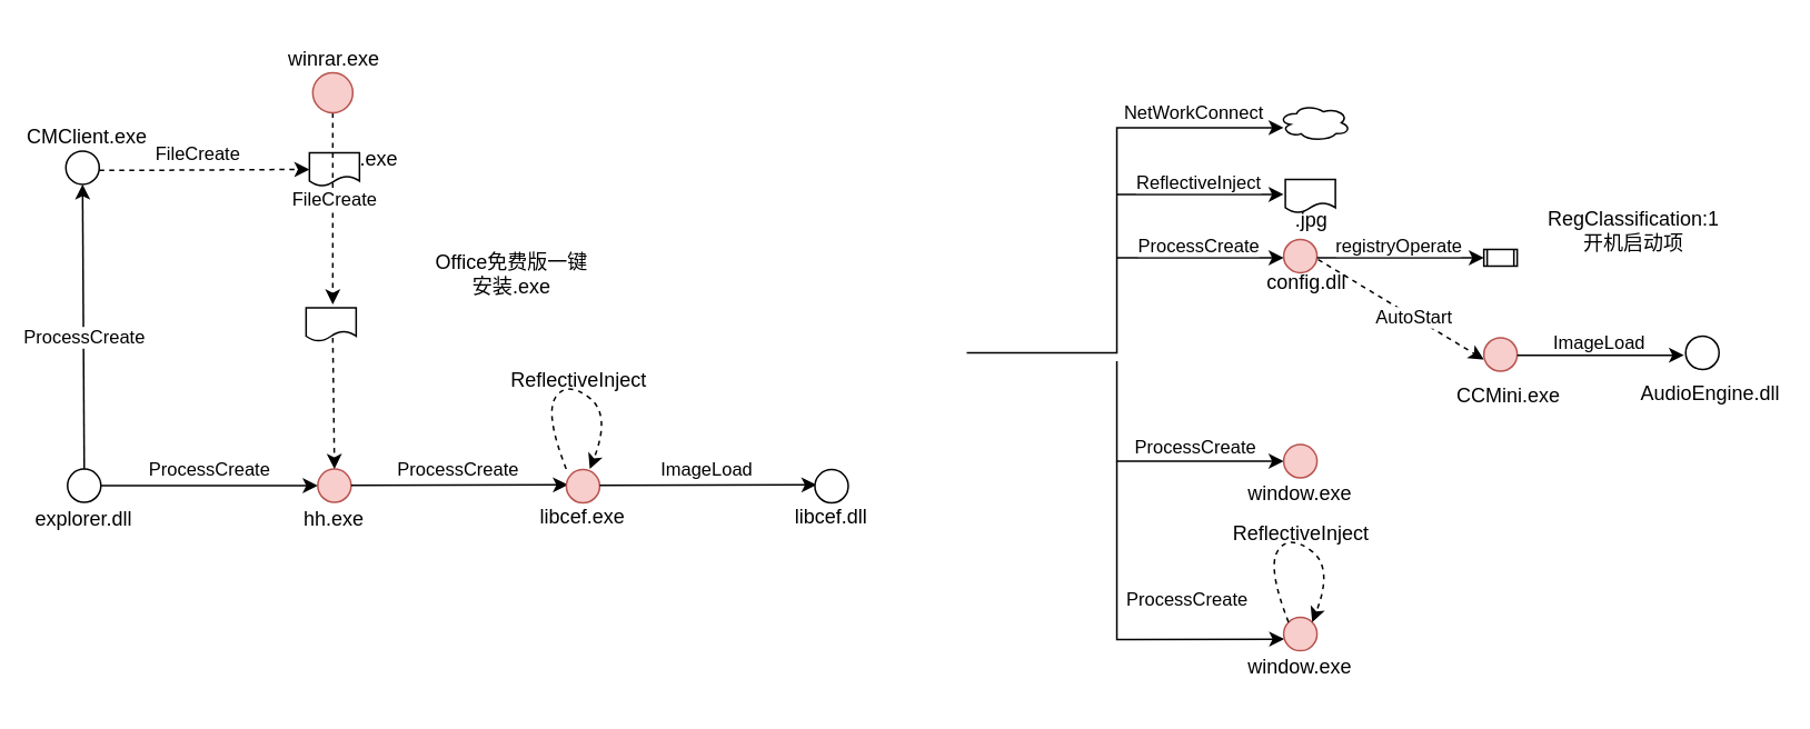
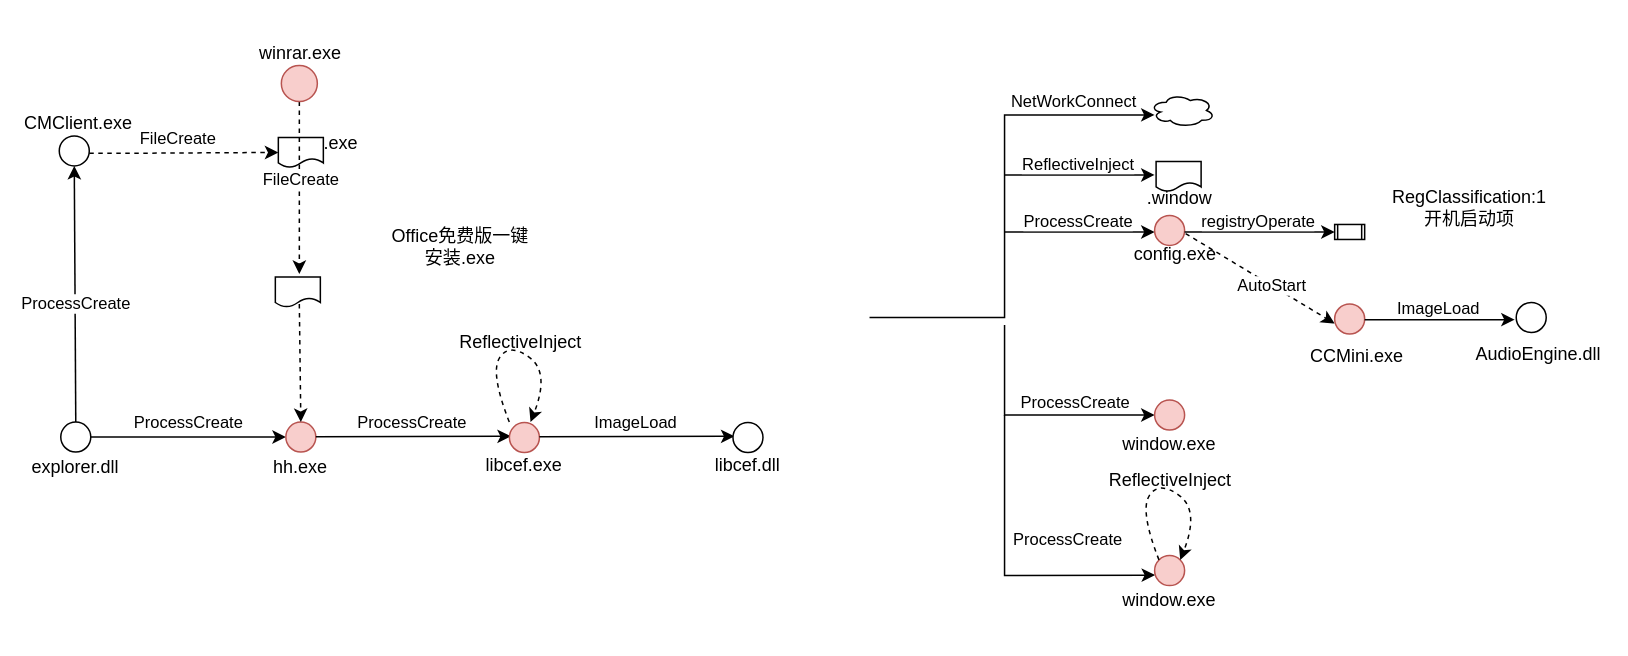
  <mxCell id="0" />
  <mxCell id="1" parent="0" />
  <mxCell id="2" value="" style="ellipse;whiteSpace=wrap;html=1;aspect=fixed;" vertex="1" parent="1"><mxGeometry x="40" y="280.67" width="20" height="20" as="geometry" /></mxCell>
  <mxCell id="3" value="" style="endArrow=classic;html=1;rounded=0;exitX=1;exitY=0.5;exitDx=0;exitDy=0;" edge="1" parent="1" source="2"><mxGeometry width="50" height="50" relative="1" as="geometry"><mxPoint x="290" y="275.67" as="sourcePoint" /><mxPoint x="190" y="290.67" as="targetPoint" /></mxGeometry></mxCell>
  <mxCell id="4" value="ProcessCreate" style="edgeLabel;html=1;align=center;verticalAlign=middle;resizable=0;points=[];" vertex="1" connectable="0" parent="3"><mxGeometry x="-0.16" y="3" relative="1" as="geometry"><mxPoint x="9" y="-7" as="offset" /></mxGeometry></mxCell>
  <mxCell id="5" value="" style="ellipse;whiteSpace=wrap;html=1;aspect=fixed;fillColor=#f8cecc;strokeColor=#b85450;" vertex="1" parent="1"><mxGeometry x="190" y="280.67" width="20" height="20" as="geometry" /></mxCell>
  <mxCell id="6" value="" style="endArrow=classic;html=1;rounded=0;entryX=0;entryY=0.5;entryDx=0;entryDy=0;" edge="1" parent="1" target="10"><mxGeometry width="50" height="50" relative="1" as="geometry"><mxPoint x="669" y="216" as="sourcePoint" /><mxPoint x="717" y="366" as="targetPoint" /><Array as="points"><mxPoint x="669" y="276" /></Array></mxGeometry></mxCell>
  <mxCell id="7" value="ProcessCreate" style="edgeLabel;html=1;align=center;verticalAlign=middle;resizable=0;points=[];" vertex="1" connectable="0" parent="6"><mxGeometry x="-0.16" y="3" relative="1" as="geometry"><mxPoint x="39" y="-6" as="offset" /></mxGeometry></mxCell>
  <mxCell id="8" value="explorer.dll" style="text;strokeColor=none;align=center;fillColor=none;html=1;verticalAlign=middle;whiteSpace=wrap;rounded=0;" vertex="1" parent="1"><mxGeometry x="20" y="295.67" width="60" height="30" as="geometry" /></mxCell>
  <mxCell id="9" value="hh.exe" style="text;strokeColor=none;align=center;fillColor=none;html=1;verticalAlign=middle;whiteSpace=wrap;rounded=0;" vertex="1" parent="1"><mxGeometry x="170" y="295.67" width="60" height="30" as="geometry" /></mxCell>
  <mxCell id="10" value="" style="ellipse;whiteSpace=wrap;html=1;aspect=fixed;fillColor=#f8cecc;strokeColor=#b85450;" vertex="1" parent="1"><mxGeometry x="769" y="266" width="20" height="20" as="geometry" /></mxCell>
  <mxCell id="11" value="window.exe" style="text;strokeColor=none;align=center;fillColor=none;html=1;verticalAlign=middle;whiteSpace=wrap;rounded=0;" vertex="1" parent="1"><mxGeometry x="749" y="281" width="60" height="30" as="geometry" /></mxCell>
  <mxCell id="12" value="" style="endArrow=classic;html=1;rounded=0;exitX=0.5;exitY=0;exitDx=0;exitDy=0;entryX=0.5;entryY=1;entryDx=0;entryDy=0;" edge="1" parent="1" source="2" target="14"><mxGeometry width="50" height="50" relative="1" as="geometry"><mxPoint x="49" y="196.17" as="sourcePoint" /><mxPoint x="49" y="112" as="targetPoint" /></mxGeometry></mxCell>
  <mxCell id="13" value="ProcessCreate" style="edgeLabel;html=1;align=center;verticalAlign=middle;resizable=0;points=[];" vertex="1" connectable="0" parent="12"><mxGeometry x="-0.16" y="3" relative="1" as="geometry"><mxPoint x="3" y="-7" as="offset" /></mxGeometry></mxCell>
  <mxCell id="14" value="" style="ellipse;whiteSpace=wrap;html=1;aspect=fixed;" vertex="1" parent="1"><mxGeometry x="39" y="90" width="20" height="20" as="geometry" /></mxCell>
  <mxCell id="15" value="CMClient.exe" style="text;strokeColor=none;align=center;fillColor=none;html=1;verticalAlign=middle;whiteSpace=wrap;rounded=0;" vertex="1" parent="1"><mxGeometry x="22" y="67" width="60" height="30" as="geometry" /></mxCell>
  <mxCell id="16" value="" style="endArrow=classic;html=1;rounded=0;exitX=1;exitY=0.5;exitDx=0;exitDy=0;edgeStyle=elbowEdgeStyle;dashed=1;entryX=0;entryY=0.5;entryDx=0;entryDy=0;" edge="1" parent="1" target="18"><mxGeometry width="50" height="50" relative="1" as="geometry"><mxPoint x="59" y="101.58" as="sourcePoint" /><mxPoint x="109" y="42" as="targetPoint" /><Array as="points"><mxPoint x="79" y="102" /></Array></mxGeometry></mxCell>
  <mxCell id="17" value="FileCreate" style="edgeLabel;html=1;align=center;verticalAlign=middle;resizable=0;points=[];" vertex="1" connectable="0" parent="16"><mxGeometry x="-0.16" y="3" relative="1" as="geometry"><mxPoint x="6" y="-7" as="offset" /></mxGeometry></mxCell>
  <mxCell id="18" value="" style="shape=document;whiteSpace=wrap;html=1;boundedLbl=1;" vertex="1" parent="1"><mxGeometry x="185" y="91" width="30" height="20" as="geometry" /></mxCell>
  <mxCell id="19" value=".exe" style="text;strokeColor=none;align=center;fillColor=none;html=1;verticalAlign=middle;whiteSpace=wrap;rounded=0;" vertex="1" parent="1"><mxGeometry x="197" y="80" width="60" height="30" as="geometry" /></mxCell>
  <mxCell id="20" value="" style="endArrow=classic;html=1;rounded=0;exitX=0.5;exitY=1;exitDx=0;exitDy=0;edgeStyle=elbowEdgeStyle;dashed=1;" edge="1" parent="1" source="22"><mxGeometry width="50" height="50" relative="1" as="geometry"><mxPoint x="133.34" y="114.66" as="sourcePoint" /><mxPoint x="199" y="182" as="targetPoint" /><Array as="points"><mxPoint x="199" y="132" /></Array></mxGeometry></mxCell>
  <mxCell id="21" value="FileCreate" style="edgeLabel;html=1;align=center;verticalAlign=middle;resizable=0;points=[];" vertex="1" connectable="0" parent="20"><mxGeometry x="-0.16" y="3" relative="1" as="geometry"><mxPoint x="-3" y="3" as="offset" /></mxGeometry></mxCell>
  <mxCell id="22" value="" style="ellipse;whiteSpace=wrap;html=1;aspect=fixed;fillColor=#f8cecc;strokeColor=#b85450;" vertex="1" parent="1"><mxGeometry x="187" y="43" width="24" height="24" as="geometry" /></mxCell>
  <mxCell id="23" value="winrar.exe" style="text;strokeColor=none;align=center;fillColor=none;html=1;verticalAlign=middle;whiteSpace=wrap;rounded=0;" vertex="1" parent="1"><mxGeometry x="170" y="20" width="60" height="30" as="geometry" /></mxCell>
  <mxCell id="24" value="" style="endArrow=classic;html=1;rounded=0;entryX=0.339;entryY=-0.066;entryDx=0;entryDy=0;entryPerimeter=0;" edge="1" parent="1" target="52"><mxGeometry width="50" height="50" relative="1" as="geometry"><mxPoint x="669" y="276" as="sourcePoint" /><mxPoint x="769" y="336" as="targetPoint" /><Array as="points"><mxPoint x="669" y="383" /></Array></mxGeometry></mxCell>
  <mxCell id="25" value="ProcessCreate" style="edgeLabel;html=1;align=center;verticalAlign=middle;resizable=0;points=[];" vertex="1" connectable="0" parent="24"><mxGeometry x="-0.16" y="3" relative="1" as="geometry"><mxPoint x="38" y="-5" as="offset" /></mxGeometry></mxCell>
  <mxCell id="26" value="" style="endArrow=classic;html=1;rounded=0;exitX=1;exitY=0.5;exitDx=0;exitDy=0;" edge="1" parent="1"><mxGeometry width="50" height="50" relative="1" as="geometry"><mxPoint x="579" y="211" as="sourcePoint" /><mxPoint x="769" y="76" as="targetPoint" /><Array as="points"><mxPoint x="669" y="211" /><mxPoint x="669" y="76" /></Array></mxGeometry></mxCell>
  <mxCell id="27" value="NetWorkConnect" style="edgeLabel;html=1;align=center;verticalAlign=middle;resizable=0;points=[];" vertex="1" connectable="0" parent="26"><mxGeometry x="0.083" y="3" relative="1" as="geometry"><mxPoint x="48" y="-59" as="offset" /></mxGeometry></mxCell>
  <mxCell id="28" value="" style="ellipse;shape=cloud;whiteSpace=wrap;html=1;" vertex="1" parent="1"><mxGeometry x="766" y="62" width="43" height="22" as="geometry" /></mxCell>
  <mxCell id="29" value="" style="endArrow=classic;html=1;rounded=0;" edge="1" parent="1"><mxGeometry width="50" height="50" relative="1" as="geometry"><mxPoint x="669" y="116" as="sourcePoint" /><mxPoint x="769" y="116" as="targetPoint" /></mxGeometry></mxCell>
  <mxCell id="30" value="ReflectiveInject" style="edgeLabel;html=1;align=center;verticalAlign=middle;resizable=0;points=[];" vertex="1" connectable="0" parent="29"><mxGeometry x="0.152" y="-2" relative="1" as="geometry"><mxPoint x="-10" y="-10" as="offset" /></mxGeometry></mxCell>
  <mxCell id="31" value="" style="shape=document;whiteSpace=wrap;html=1;boundedLbl=1;" vertex="1" parent="1"><mxGeometry x="770" y="107" width="30" height="20" as="geometry" /></mxCell>
- <mxCell id="32" value=".jpg" style="text;strokeColor=none;align=center;fillColor=none;html=1;verticalAlign=middle;whiteSpace=wrap;rounded=0;" vertex="1" parent="1"><mxGeometry x="756" y="117" width="60" height="30" as="geometry" /></mxCell>
+ <mxCell id="32" value=".window" style="text;strokeColor=none;align=center;fillColor=none;html=1;verticalAlign=middle;whiteSpace=wrap;rounded=0;" vertex="1" parent="1"><mxGeometry x="756" y="117" width="60" height="30" as="geometry" /></mxCell>
  <mxCell id="33" value="" style="endArrow=classic;html=1;rounded=0;" edge="1" parent="1"><mxGeometry width="50" height="50" relative="1" as="geometry"><mxPoint x="669" y="154" as="sourcePoint" /><mxPoint x="769" y="154" as="targetPoint" /></mxGeometry></mxCell>
  <mxCell id="34" value="ProcessCreate" style="edgeLabel;html=1;align=center;verticalAlign=middle;resizable=0;points=[];" vertex="1" connectable="0" parent="33"><mxGeometry x="0.152" y="-2" relative="1" as="geometry"><mxPoint x="-10" y="-10" as="offset" /></mxGeometry></mxCell>
- <mxCell id="35" value="config.dll" style="text;strokeColor=none;align=center;fillColor=none;html=1;verticalAlign=middle;whiteSpace=wrap;rounded=0;" vertex="1" parent="1"><mxGeometry x="753" y="154" width="60" height="30" as="geometry" /></mxCell>
+ <mxCell id="35" value="config.exe" style="text;strokeColor=none;align=center;fillColor=none;html=1;verticalAlign=middle;whiteSpace=wrap;rounded=0;" vertex="1" parent="1"><mxGeometry x="753" y="154" width="60" height="30" as="geometry" /></mxCell>
  <mxCell id="36" value="" style="ellipse;whiteSpace=wrap;html=1;aspect=fixed;fillColor=#f8cecc;strokeColor=#b85450;" vertex="1" parent="1"><mxGeometry x="769" y="143" width="20" height="20" as="geometry" /></mxCell>
  <mxCell id="37" value="" style="endArrow=classic;html=1;rounded=0;" edge="1" parent="1"><mxGeometry width="50" height="50" relative="1" as="geometry"><mxPoint x="789" y="154" as="sourcePoint" /><mxPoint x="889" y="154" as="targetPoint" /></mxGeometry></mxCell>
  <mxCell id="38" value="registryOperate" style="edgeLabel;html=1;align=center;verticalAlign=middle;resizable=0;points=[];" vertex="1" connectable="0" parent="37"><mxGeometry x="0.152" y="-2" relative="1" as="geometry"><mxPoint x="-10" y="-10" as="offset" /></mxGeometry></mxCell>
  <mxCell id="39" value="RegClassification:1&lt;br&gt;开机启动项" style="text;strokeColor=none;align=center;fillColor=none;html=1;verticalAlign=middle;whiteSpace=wrap;rounded=0;" vertex="1" parent="1"><mxGeometry x="941" y="123" width="76" height="30" as="geometry" /></mxCell>
  <mxCell id="40" value="" style="shape=process;whiteSpace=wrap;html=1;backgroundOutline=1;" vertex="1" parent="1"><mxGeometry x="889" y="149" width="20" height="10" as="geometry" /></mxCell>
  <mxCell id="41" value="" style="endArrow=classic;html=1;rounded=0;exitX=0.611;exitY=0.035;exitDx=0;exitDy=0;exitPerimeter=0;dashed=1;" edge="1" parent="1" source="35"><mxGeometry width="50" height="50" relative="1" as="geometry"><mxPoint x="789" y="215" as="sourcePoint" /><mxPoint x="889" y="215" as="targetPoint" /></mxGeometry></mxCell>
  <mxCell id="42" value="AutoStart" style="edgeLabel;html=1;align=center;verticalAlign=middle;resizable=0;points=[];" vertex="1" connectable="0" parent="41"><mxGeometry x="0.152" y="-2" relative="1" as="geometry"><mxPoint x="1" y="-2" as="offset" /></mxGeometry></mxCell>
  <mxCell id="43" value="CCMini.exe" style="text;strokeColor=none;align=center;fillColor=none;html=1;verticalAlign=middle;whiteSpace=wrap;rounded=0;" vertex="1" parent="1"><mxGeometry x="866" y="222" width="76" height="30" as="geometry" /></mxCell>
  <mxCell id="44" value="" style="ellipse;whiteSpace=wrap;html=1;aspect=fixed;fillColor=#f8cecc;strokeColor=#b85450;" vertex="1" parent="1"><mxGeometry x="889" y="202" width="20" height="20" as="geometry" /></mxCell>
  <mxCell id="45" value="" style="endArrow=classic;html=1;rounded=0;" edge="1" parent="1"><mxGeometry width="50" height="50" relative="1" as="geometry"><mxPoint x="909" y="212.43" as="sourcePoint" /><mxPoint x="1009" y="212.43" as="targetPoint" /></mxGeometry></mxCell>
  <mxCell id="46" value="ImageLoad" style="edgeLabel;html=1;align=center;verticalAlign=middle;resizable=0;points=[];" vertex="1" connectable="0" parent="45"><mxGeometry x="0.152" y="-2" relative="1" as="geometry"><mxPoint x="-10" y="-10" as="offset" /></mxGeometry></mxCell>
  <mxCell id="47" value="AudioEngine.dll" style="text;strokeColor=none;align=center;fillColor=none;html=1;verticalAlign=middle;whiteSpace=wrap;rounded=0;" vertex="1" parent="1"><mxGeometry x="987" y="221" width="76" height="30" as="geometry" /></mxCell>
  <mxCell id="48" value="" style="ellipse;whiteSpace=wrap;html=1;aspect=fixed;" vertex="1" parent="1"><mxGeometry x="1010" y="201" width="20" height="20" as="geometry" /></mxCell>
  <mxCell id="49" value="" style="curved=1;endArrow=classic;html=1;rounded=0;exitX=0;exitY=0;exitDx=0;exitDy=0;entryX=1;entryY=0;entryDx=0;entryDy=0;dashed=1;" edge="1" parent="1"><mxGeometry width="50" height="50" relative="1" as="geometry"><mxPoint x="338.929" y="280.669" as="sourcePoint" /><mxPoint x="353.071" y="280.669" as="targetPoint" /><Array as="points"><mxPoint x="326" y="247.74" /><mxPoint x="339" y="227.74" /><mxPoint x="366" y="247.74" /></Array></mxGeometry></mxCell>
  <mxCell id="50" value="ReflectiveInject" style="text;whiteSpace=wrap;" vertex="1" parent="1"><mxGeometry x="304" y="213.74" width="90" height="20" as="geometry" /></mxCell>
  <mxCell id="51" value="" style="ellipse;whiteSpace=wrap;html=1;aspect=fixed;fillColor=#f8cecc;strokeColor=#b85450;" vertex="1" parent="1"><mxGeometry x="769" y="369.67" width="20" height="20" as="geometry" /></mxCell>
  <mxCell id="52" value="window.exe" style="text;strokeColor=none;align=center;fillColor=none;html=1;verticalAlign=middle;whiteSpace=wrap;rounded=0;" vertex="1" parent="1"><mxGeometry x="749" y="384.67" width="60" height="30" as="geometry" /></mxCell>
  <mxCell id="53" value="" style="curved=1;endArrow=classic;html=1;rounded=0;exitX=0;exitY=0;exitDx=0;exitDy=0;entryX=1;entryY=0;entryDx=0;entryDy=0;dashed=1;" edge="1" parent="1" source="51" target="51"><mxGeometry width="50" height="50" relative="1" as="geometry"><mxPoint x="739" y="329.67" as="sourcePoint" /><mxPoint x="789" y="279.67" as="targetPoint" /><Array as="points"><mxPoint x="759" y="339.67" /><mxPoint x="772" y="319.67" /><mxPoint x="799" y="339.67" /></Array></mxGeometry></mxCell>
  <mxCell id="54" value="ReflectiveInject" style="text;whiteSpace=wrap;" vertex="1" parent="1"><mxGeometry x="737" y="305.67" width="90" height="20" as="geometry" /></mxCell>
  <mxCell id="55" value="" style="shape=document;whiteSpace=wrap;html=1;boundedLbl=1;" vertex="1" parent="1"><mxGeometry x="183" y="184" width="30" height="20" as="geometry" /></mxCell>
  <mxCell id="56" value="Office免费版一键安装.exe" style="text;strokeColor=none;align=center;fillColor=none;html=1;verticalAlign=middle;whiteSpace=wrap;rounded=0;" vertex="1" parent="1"><mxGeometry x="258" y="149" width="97" height="30" as="geometry" /></mxCell>
  <mxCell id="57" value="" style="endArrow=classic;html=1;rounded=0;exitX=0.533;exitY=0.9;exitDx=0;exitDy=0;entryX=0.5;entryY=0;entryDx=0;entryDy=0;exitPerimeter=0;dashed=1;" edge="1" parent="1" source="55" target="5"><mxGeometry width="50" height="50" relative="1" as="geometry"><mxPoint x="59" y="206.17" as="sourcePoint" /><mxPoint x="59" y="120" as="targetPoint" /></mxGeometry></mxCell>
  <mxCell id="58" value="" style="endArrow=classic;html=1;rounded=0;exitX=1;exitY=0.5;exitDx=0;exitDy=0;" edge="1" parent="1"><mxGeometry width="50" height="50" relative="1" as="geometry"><mxPoint x="210" y="290.5" as="sourcePoint" /><mxPoint x="340" y="290.17" as="targetPoint" /></mxGeometry></mxCell>
  <mxCell id="59" value="ProcessCreate" style="edgeLabel;html=1;align=center;verticalAlign=middle;resizable=0;points=[];" vertex="1" connectable="0" parent="58"><mxGeometry x="-0.16" y="3" relative="1" as="geometry"><mxPoint x="9" y="-7" as="offset" /></mxGeometry></mxCell>
  <mxCell id="60" value="" style="ellipse;whiteSpace=wrap;html=1;aspect=fixed;fillColor=#f8cecc;strokeColor=#b85450;" vertex="1" parent="1"><mxGeometry x="339" y="281" width="20" height="20" as="geometry" /></mxCell>
  <mxCell id="61" value="libcef.exe" style="text;strokeColor=none;align=center;fillColor=none;html=1;verticalAlign=middle;whiteSpace=wrap;rounded=0;" vertex="1" parent="1"><mxGeometry x="319" y="294.67" width="60" height="30" as="geometry" /></mxCell>
  <mxCell id="62" value="" style="endArrow=classic;html=1;rounded=0;exitX=1;exitY=0.5;exitDx=0;exitDy=0;" edge="1" parent="1"><mxGeometry width="50" height="50" relative="1" as="geometry"><mxPoint x="359" y="290.5" as="sourcePoint" /><mxPoint x="489" y="290.17" as="targetPoint" /></mxGeometry></mxCell>
  <mxCell id="63" value="ImageLoad" style="edgeLabel;html=1;align=center;verticalAlign=middle;resizable=0;points=[];" vertex="1" connectable="0" parent="62"><mxGeometry x="-0.16" y="3" relative="1" as="geometry"><mxPoint x="9" y="-7" as="offset" /></mxGeometry></mxCell>
  <mxCell id="64" value="" style="ellipse;whiteSpace=wrap;html=1;aspect=fixed;" vertex="1" parent="1"><mxGeometry x="488" y="281" width="20" height="20" as="geometry" /></mxCell>
  <mxCell id="65" value="libcef.dll" style="text;strokeColor=none;align=center;fillColor=none;html=1;verticalAlign=middle;whiteSpace=wrap;rounded=0;" vertex="1" parent="1"><mxGeometry x="468" y="294.67" width="60" height="30" as="geometry" /></mxCell>
